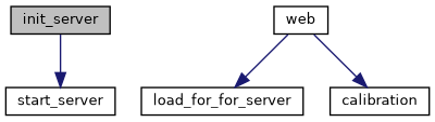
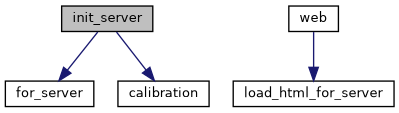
  digraph {
    rankdir=TB
    node [color=black fillcolor=white fontname=Helvetica fontsize=10 shape=record style=filled]
    edge [color=midnightblue fontname=Helvetica fontsize=10 labelfontname=Helvetica labelfontsize=10 style=solid]
    n1 [fillcolor=grey75 fontcolor=black height=0.2 label=init_server width=0.4]
-   n2 [height=0.2 label=start_server width=0.4]
-   n3 [height=0.2 label=load_for_for_server width=0.4]
+   n2 [height=0.2 label=for_server width=0.4]
+   n3 [height=0.2 label=load_html_for_server width=0.4]
    n4 [height=0.2 label=web width=0.4]
    n5 [height=0.2 label=calibration width=0.4]
    n1 -> n2
    n4 -> n3
-   n4 -> n5
+   n1 -> n5
  }
